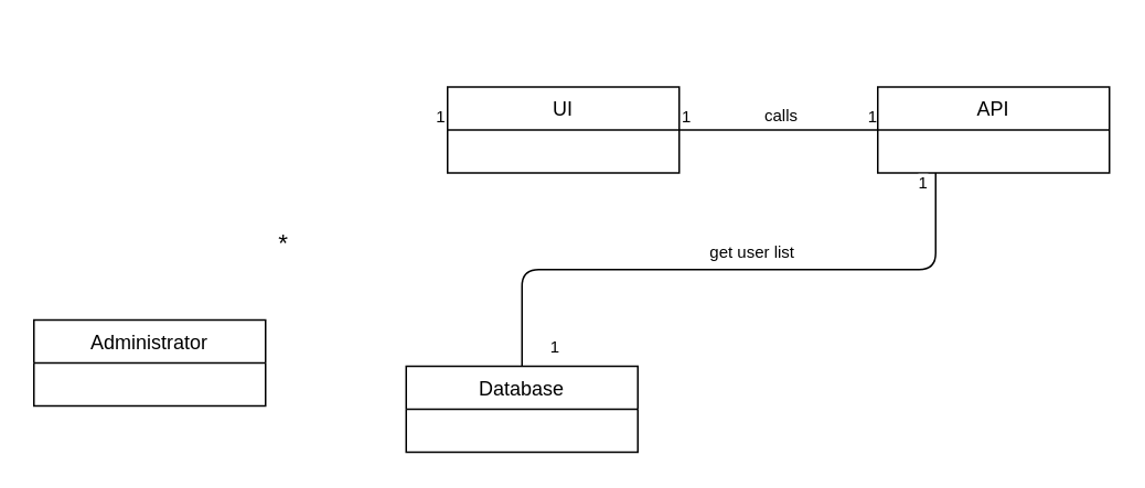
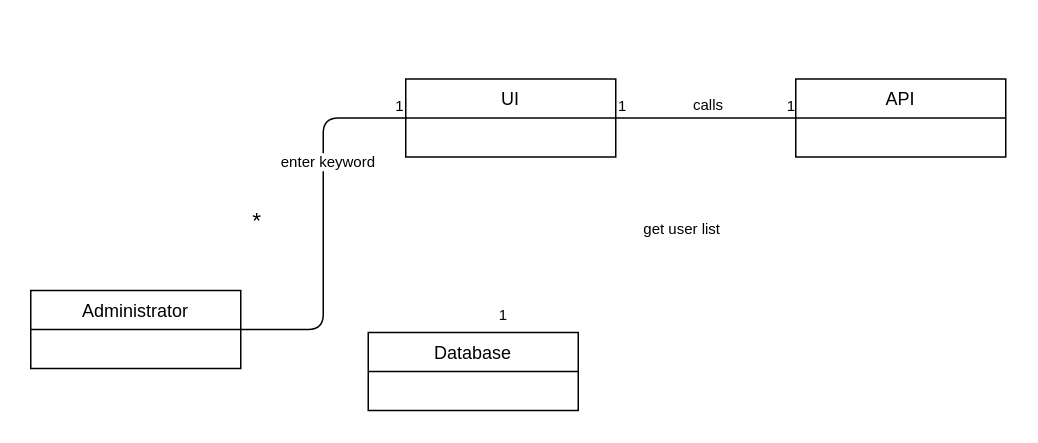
  <mxCell id="0" />
  <mxCell id="1" parent="0" />
  <mxCell id="2" value="Administrator" style="swimlane;fontStyle=0;childLayout=stackLayout;horizontal=1;startSize=26;fillColor=none;horizontalStack=0;resizeParent=1;resizeParentMax=0;resizeLast=0;collapsible=1;marginBottom=0;" parent="1" vertex="1"><mxGeometry x="20" y="193" width="140" height="52" as="geometry"><mxRectangle x="120" y="80" width="90" height="26" as="alternateBounds" /></mxGeometry></mxCell>
  <mxCell id="3" value="Database" style="swimlane;fontStyle=0;childLayout=stackLayout;horizontal=1;startSize=26;fillColor=none;horizontalStack=0;resizeParent=1;resizeParentMax=0;resizeLast=0;collapsible=1;marginBottom=0;" parent="1" vertex="1"><mxGeometry x="245" y="221" width="140" height="52" as="geometry" /></mxCell>
  <mxCell id="4" value="UI" style="swimlane;fontStyle=0;childLayout=stackLayout;horizontal=1;startSize=26;fillColor=none;horizontalStack=0;resizeParent=1;resizeParentMax=0;resizeLast=0;collapsible=1;marginBottom=0;" parent="1" vertex="1"><mxGeometry x="270" y="52" width="140" height="52" as="geometry" /></mxCell>
  <mxCell id="5" value="API" style="swimlane;fontStyle=0;childLayout=stackLayout;horizontal=1;startSize=26;fillColor=none;horizontalStack=0;resizeParent=1;resizeParentMax=0;resizeLast=0;collapsible=1;marginBottom=0;" parent="1" vertex="1"><mxGeometry x="530" y="52" width="140" height="52" as="geometry" /></mxCell>
+ <mxCell id="6" value="" style="endArrow=none;html=1;edgeStyle=orthogonalEdgeStyle;entryX=0;entryY=0.5;entryDx=0;entryDy=0;exitX=1;exitY=0.5;exitDx=0;exitDy=0;" parent="1" source="2" target="4" edge="1"><mxGeometry relative="1" as="geometry"><mxPoint x="160" y="147" as="sourcePoint" /><mxPoint x="240" y="106" as="targetPoint" /></mxGeometry></mxCell>
+ <mxCell id="7" value="enter keyword" style="resizable=0;html=1;align=right;verticalAlign=bottom;labelBackgroundColor=#ffffff;fontSize=10;" parent="6" connectable="0" vertex="1"><mxGeometry x="1" relative="1" as="geometry"><mxPoint x="-20" y="37" as="offset" /></mxGeometry></mxCell>
  <mxCell id="8" value="1" style="resizable=0;html=1;align=right;verticalAlign=bottom;labelBackgroundColor=#ffffff;fontSize=10;" parent="1" connectable="0" vertex="1"><mxGeometry x="299" y="20" as="geometry"><mxPoint x="-30" y="58" as="offset" /></mxGeometry></mxCell>
  <mxCell id="9" value="&lt;font style=&quot;font-size: 15px&quot;&gt;*&lt;/font&gt;" style="resizable=0;html=1;align=right;verticalAlign=bottom;labelBackgroundColor=#ffffff;fontSize=10;" parent="1" connectable="0" vertex="1"><mxGeometry x="184" y="101" as="geometry"><mxPoint x="-10" y="56" as="offset" /></mxGeometry></mxCell>
  <mxCell id="10" value="" style="endArrow=none;html=1;edgeStyle=orthogonalEdgeStyle;" parent="1" edge="1"><mxGeometry relative="1" as="geometry"><mxPoint x="410" y="78" as="sourcePoint" /><mxPoint x="530" y="78" as="targetPoint" /></mxGeometry></mxCell>
  <mxCell id="11" value="1" style="resizable=0;html=1;align=left;verticalAlign=bottom;labelBackgroundColor=#ffffff;fontSize=10;" parent="10" connectable="0" vertex="1"><mxGeometry x="-1" relative="1" as="geometry" /></mxCell>
  <mxCell id="12" value="1" style="resizable=0;html=1;align=right;verticalAlign=bottom;labelBackgroundColor=#ffffff;fontSize=10;" parent="10" connectable="0" vertex="1"><mxGeometry x="1" relative="1" as="geometry" /></mxCell>
  <mxCell id="13" value="calls" style="resizable=0;html=1;align=right;verticalAlign=bottom;labelBackgroundColor=#ffffff;fontSize=10;" parent="1" connectable="0" vertex="1"><mxGeometry x="492" y="21" as="geometry"><mxPoint x="-10" y="56" as="offset" /></mxGeometry></mxCell>
- <mxCell id="14" value="" style="endArrow=none;html=1;edgeStyle=orthogonalEdgeStyle;exitX=0.25;exitY=1;exitDx=0;exitDy=0;" parent="1" source="5" target="3" edge="1"><mxGeometry relative="1" as="geometry"><mxPoint x="580" y="146" as="sourcePoint" /><mxPoint x="700" y="146" as="targetPoint" /></mxGeometry></mxCell>
- <mxCell id="15" value="1" style="resizable=0;html=1;align=left;verticalAlign=bottom;labelBackgroundColor=#ffffff;fontSize=10;" parent="14" connectable="0" vertex="1"><mxGeometry x="-1" relative="1" as="geometry"><mxPoint x="-12" y="14" as="offset" /></mxGeometry></mxCell>
- <mxCell id="16" value="get user list" style="resizable=0;html=1;align=right;verticalAlign=bottom;labelBackgroundColor=#ffffff;fontSize=10;" parent="1" connectable="0" vertex="1"><mxGeometry x="490" y="104" as="geometry"><mxPoint x="-10" y="56" as="offset" /></mxGeometry></mxCell>
+ <mxCell id="16" value="get user list" style="resizable=0;html=1;align=right;verticalAlign=bottom;labelBackgroundColor=#ffffff;fontSize=10;fillColor=#f8cecc;" parent="1" connectable="0" vertex="1"><mxGeometry x="490" y="104" as="geometry"><mxPoint x="-10" y="56" as="offset" /></mxGeometry></mxCell>
  <mxCell id="17" value="&lt;font style=&quot;font-size: 10px&quot;&gt;1&lt;/font&gt;" style="resizable=0;html=1;align=right;verticalAlign=bottom;labelBackgroundColor=#ffffff;fontSize=10;" parent="1" connectable="0" vertex="1"><mxGeometry x="348" y="161" as="geometry"><mxPoint x="-10" y="56" as="offset" /></mxGeometry></mxCell>
